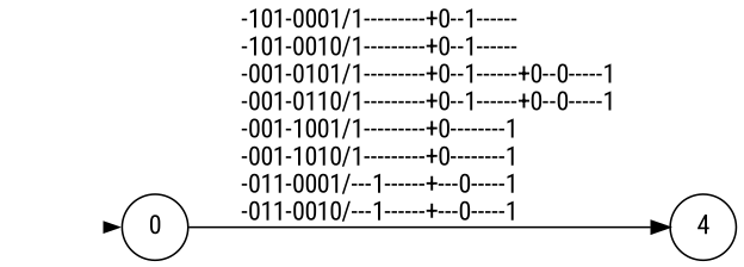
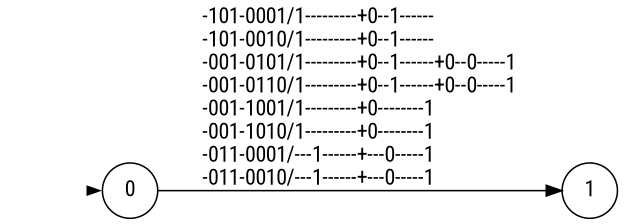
  digraph {
    nodesep=0.2
    rankdir=LR
    ranksep=0.8
    fontname="Roboto Condensed"
    node [shape=circle fontname="Roboto Condensed"]
    edge [fontname="Roboto Condensed"]
    init [shape=point style=invis]
    n2 [label=0]
-   n3 [label=4]
+   n3 [label=1]
    init -> n2 [penwidth=0]
    n2 -> n3 [label="-101-0001/1---------+0--1------\l-101-0010/1---------+0--1------\l-001-0101/1---------+0--1------+0--0-----1\l-001-0110/1---------+0--1------+0--0-----1\l-001-1001/1---------+0--------1\l-001-1010/1---------+0--------1\l-011-0001/---1------+---0-----1\l-011-0010/---1------+---0-----1\l"]
  }
